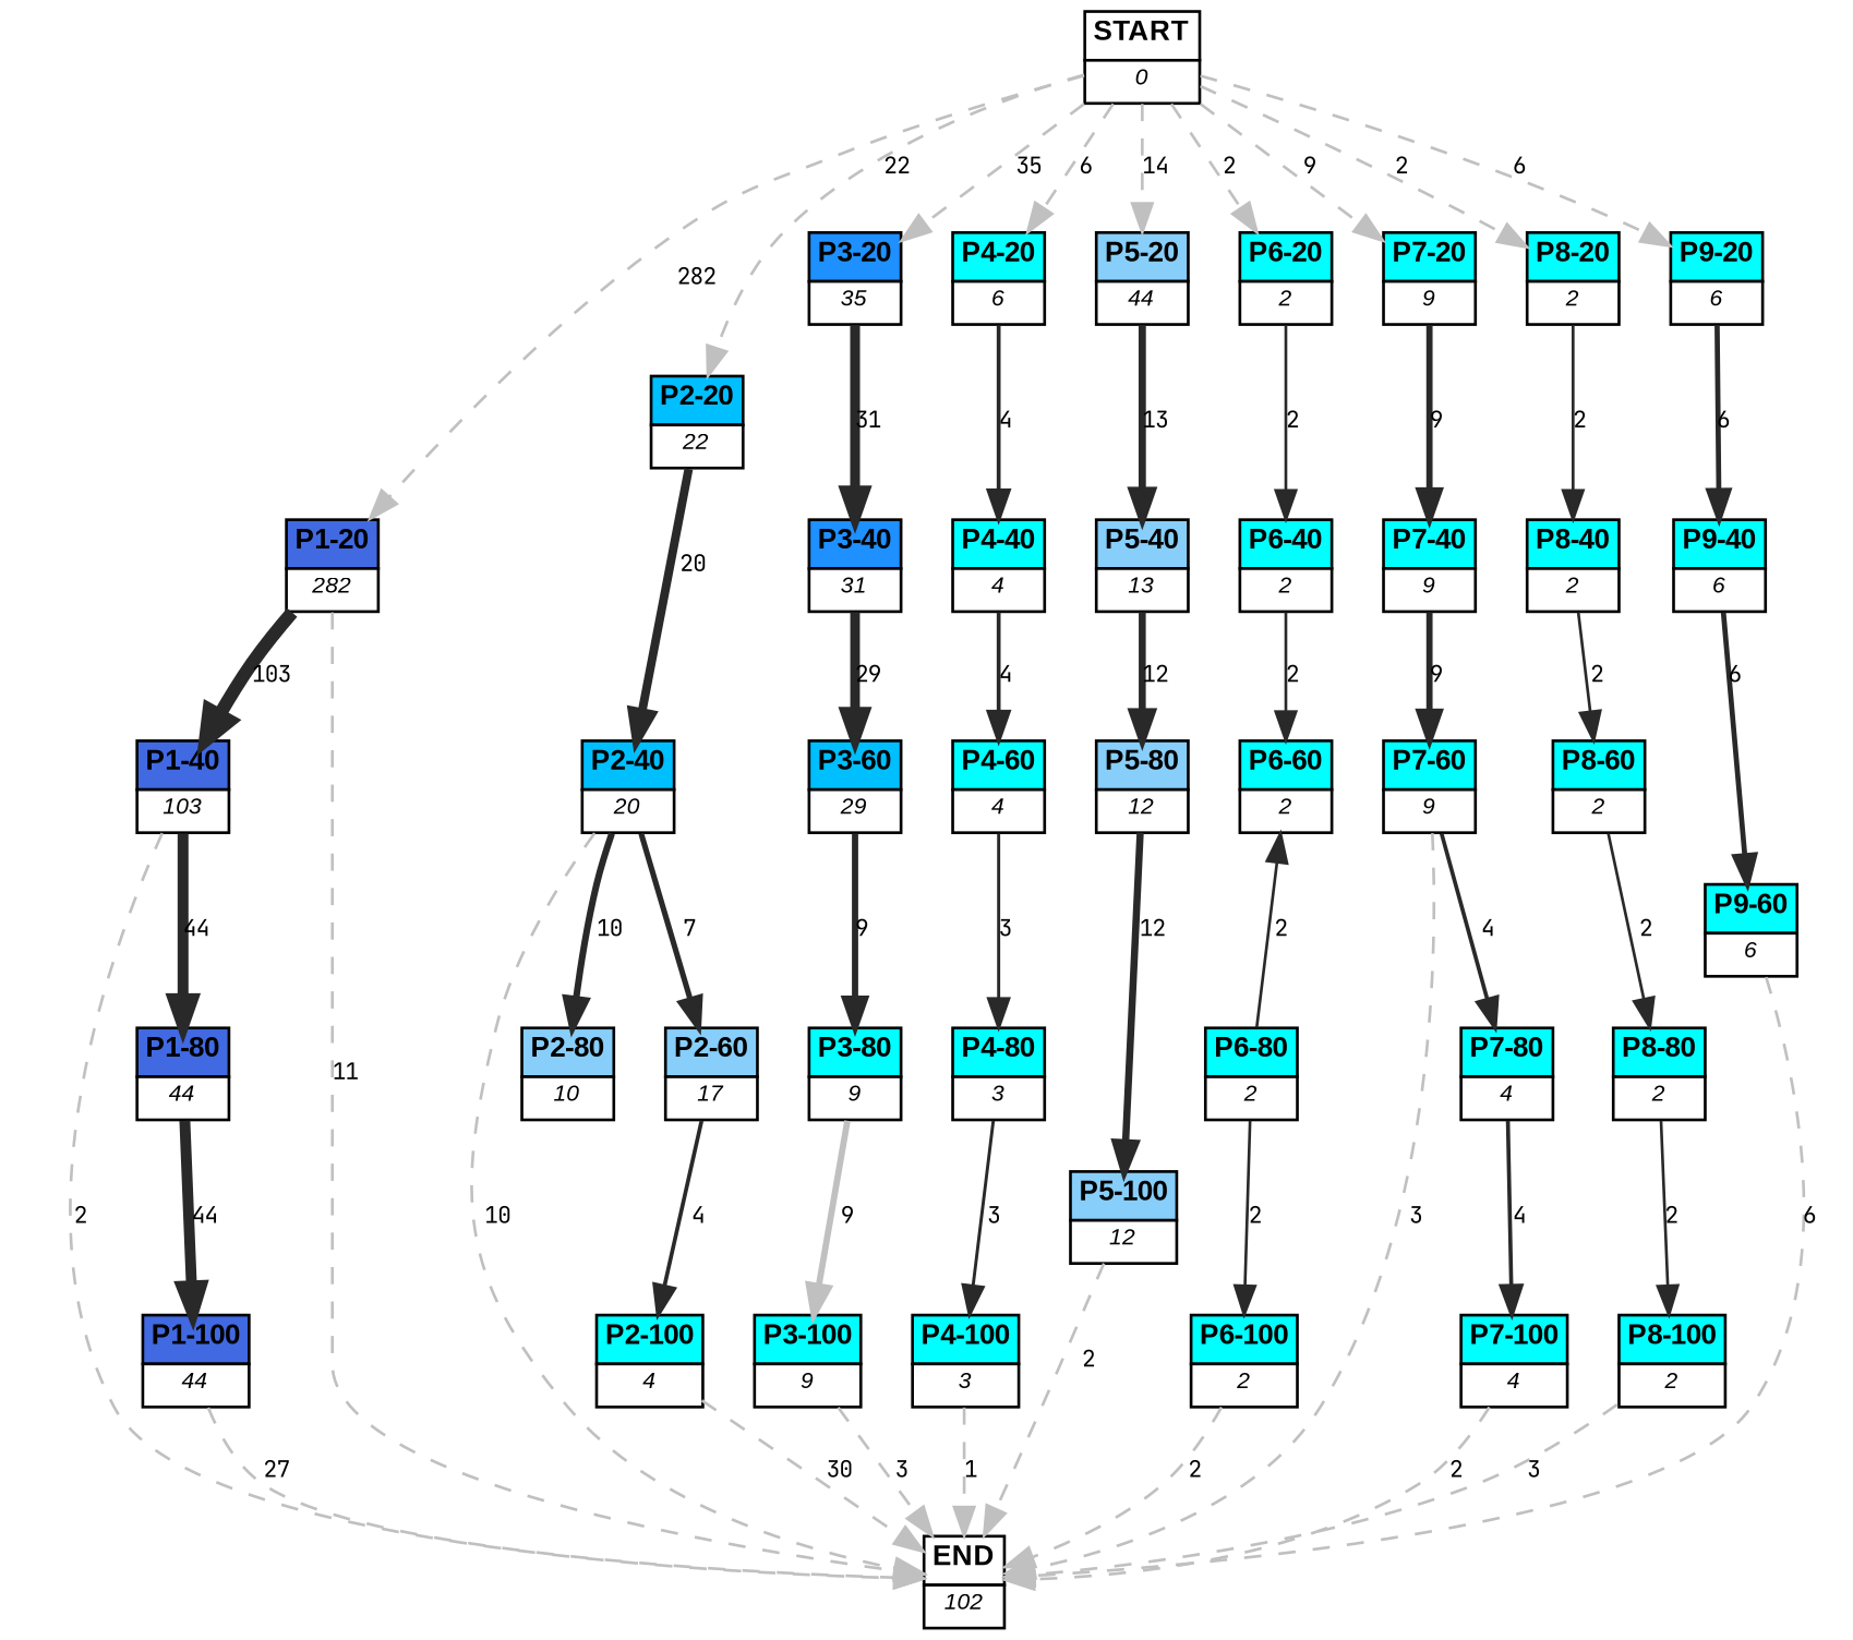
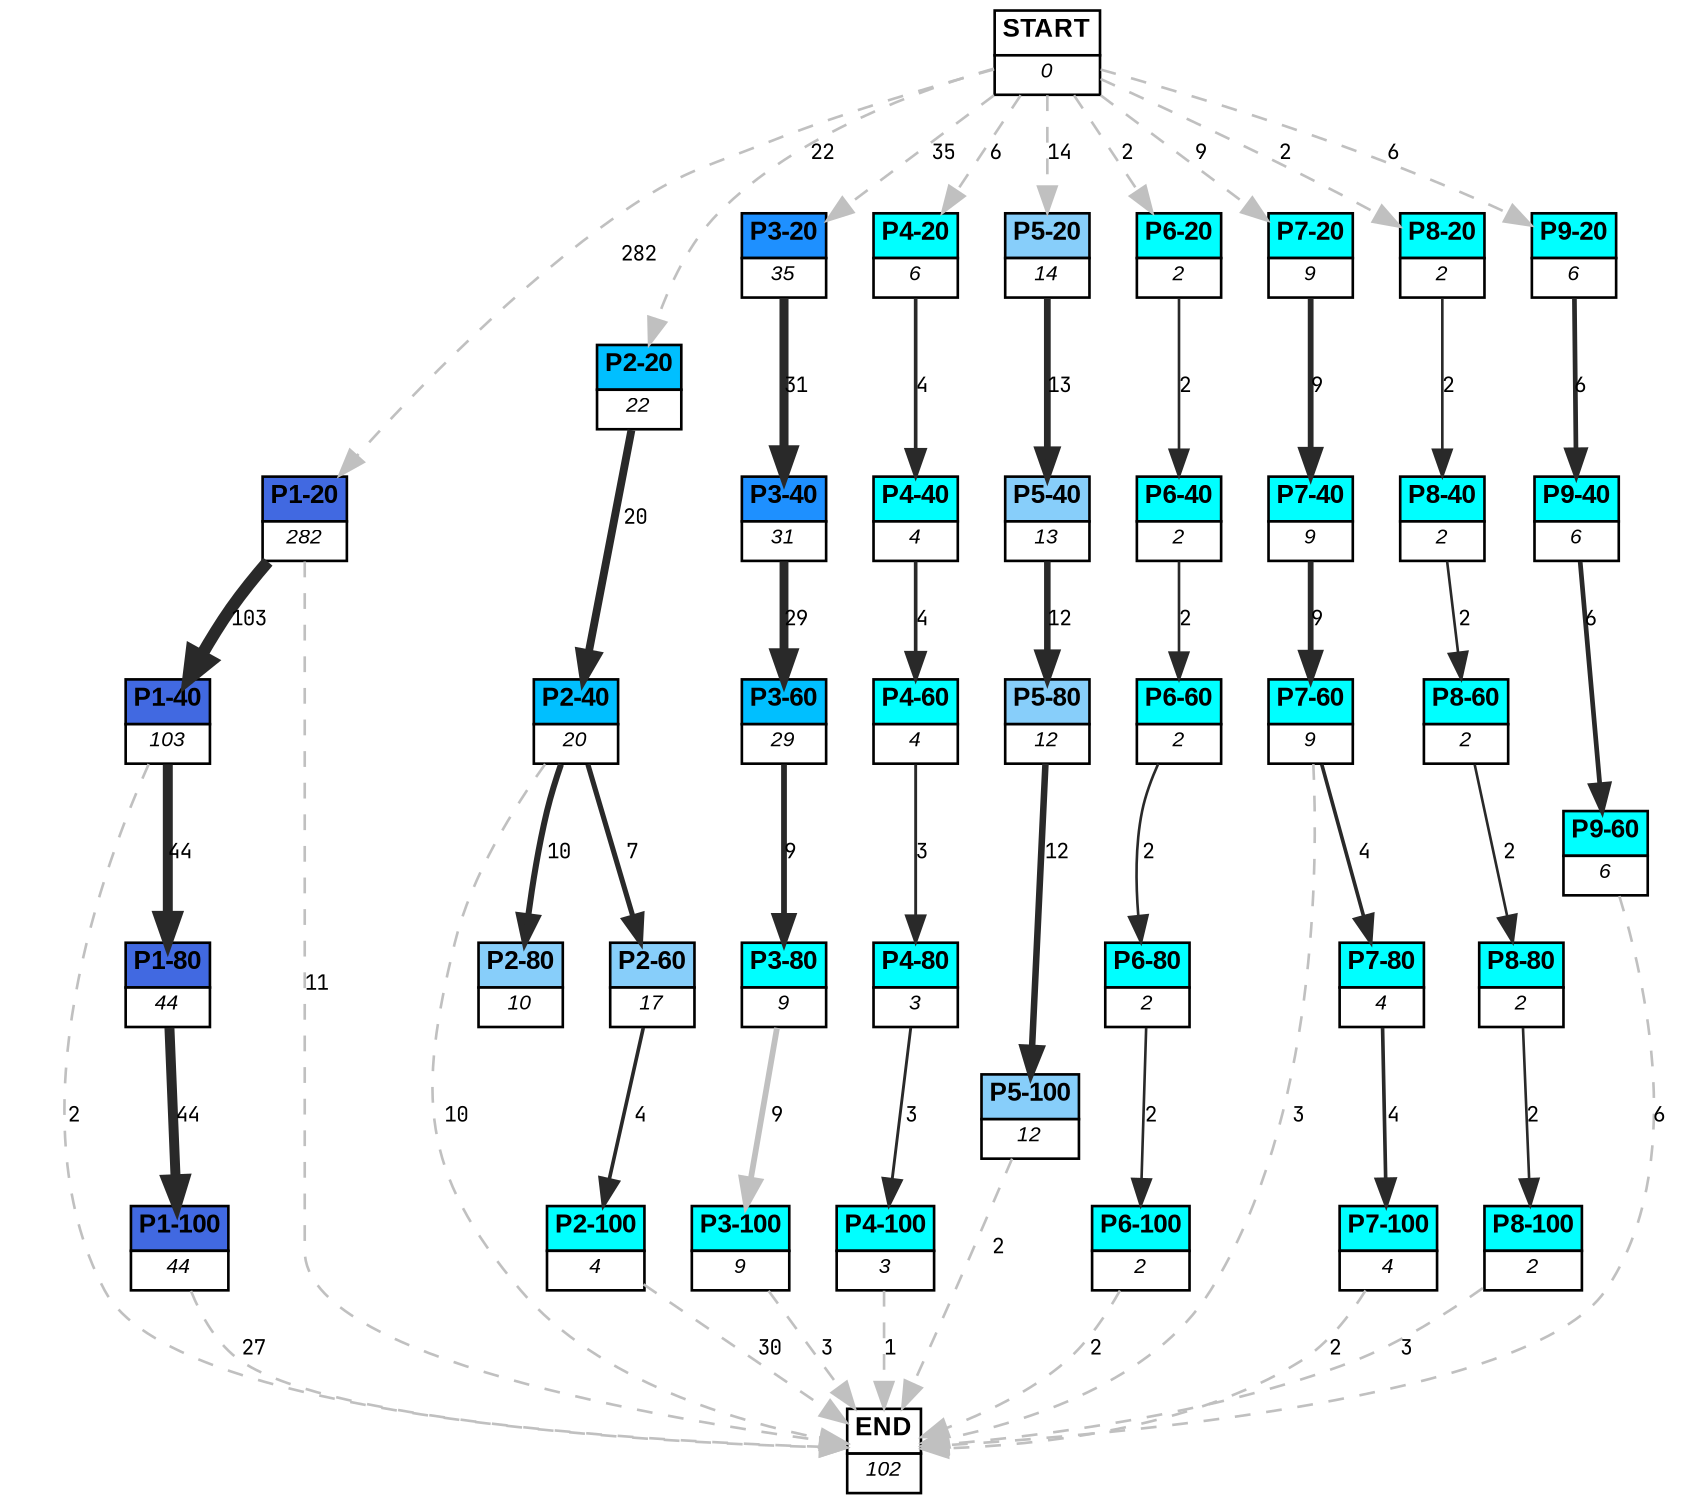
  digraph {
    fontname="JetBrains Mono"
    node [fontname="JetBrains Mono" shape=plain]
    edge [color=grey16 fontname="JetBrains Mono" fontsize=8 labelfloat=false]
    n1 [label=<<table border="0" cellborder="1" cellspacing="0"><tr><td bgcolor="white"><FONT face="Arial" POINT-SIZE="10"><b>START</b></FONT></td></tr><tr><td bgcolor="white"><FONT face="Arial" POINT-SIZE="8"><i>0</i></FONT></td></tr></table>>]
    n2 [label=<<table border="0" cellborder="1" cellspacing="0"><tr><td bgcolor="royalblue"><FONT face="Arial" POINT-SIZE="10"><b>P1-20</b></FONT></td></tr><tr><td bgcolor="white"><FONT face="Arial" POINT-SIZE="8"><i>282</i></FONT></td></tr></table>>]
    n3 [label=<<table border="0" cellborder="1" cellspacing="0"><tr><td bgcolor="deepskyblue"><FONT face="Arial" POINT-SIZE="10"><b>P2-20</b></FONT></td></tr><tr><td bgcolor="white"><FONT face="Arial" POINT-SIZE="8"><i>22</i></FONT></td></tr></table>>]
    n4 [label=<<table border="0" cellborder="1" cellspacing="0"><tr><td bgcolor="dodgerblue"><FONT face="Arial" POINT-SIZE="10"><b>P3-20</b></FONT></td></tr><tr><td bgcolor="white"><FONT face="Arial" POINT-SIZE="8"><i>35</i></FONT></td></tr></table>>]
    n5 [label=<<table border="0" cellborder="1" cellspacing="0"><tr><td bgcolor="aqua"><FONT face="Arial" POINT-SIZE="10"><b>P4-20</b></FONT></td></tr><tr><td bgcolor="white"><FONT face="Arial" POINT-SIZE="8"><i>6</i></FONT></td></tr></table>>]
-   n6 [label=<<table border="0" cellborder="1" cellspacing="0"><tr><td bgcolor="lightskyblue"><FONT face="Arial" POINT-SIZE="10"><b>P5-20</b></FONT></td></tr><tr><td bgcolor="white"><FONT face="Arial" POINT-SIZE="8"><i>44</i></FONT></td></tr></table>>]
+   n6 [label=<<table border="0" cellborder="1" cellspacing="0"><tr><td bgcolor="lightskyblue"><FONT face="Arial" POINT-SIZE="10"><b>P5-20</b></FONT></td></tr><tr><td bgcolor="white"><FONT face="Arial" POINT-SIZE="8"><i>14</i></FONT></td></tr></table>>]
    n7 [label=<<table border="0" cellborder="1" cellspacing="0"><tr><td bgcolor="aqua"><FONT face="Arial" POINT-SIZE="10"><b>P6-20</b></FONT></td></tr><tr><td bgcolor="white"><FONT face="Arial" POINT-SIZE="8"><i>2</i></FONT></td></tr></table>>]
    n8 [label=<<table border="0" cellborder="1" cellspacing="0"><tr><td bgcolor="aqua"><FONT face="Arial" POINT-SIZE="10"><b>P7-20</b></FONT></td></tr><tr><td bgcolor="white"><FONT face="Arial" POINT-SIZE="8"><i>9</i></FONT></td></tr></table>>]
    n9 [label=<<table border="0" cellborder="1" cellspacing="0"><tr><td bgcolor="aqua"><FONT face="Arial" POINT-SIZE="10"><b>P8-20</b></FONT></td></tr><tr><td bgcolor="white"><FONT face="Arial" POINT-SIZE="8"><i>2</i></FONT></td></tr></table>>]
    n10 [label=<<table border="0" cellborder="1" cellspacing="0"><tr><td bgcolor="aqua"><FONT face="Arial" POINT-SIZE="10"><b>P9-20</b></FONT></td></tr><tr><td bgcolor="white"><FONT face="Arial" POINT-SIZE="8"><i>6</i></FONT></td></tr></table>>]
    n11 [label=<<table border="0" cellborder="1" cellspacing="0"><tr><td bgcolor="royalblue"><FONT face="Arial" POINT-SIZE="10"><b>P1-40</b></FONT></td></tr><tr><td bgcolor="white"><FONT face="Arial" POINT-SIZE="8"><i>103</i></FONT></td></tr></table>>]
    n12 [label=<<table border="0" cellborder="1" cellspacing="0"><tr><td bgcolor="white"><FONT face="Arial" POINT-SIZE="10"><b>END</b></FONT></td></tr><tr><td bgcolor="white"><FONT face="Arial" POINT-SIZE="8"><i>102</i></FONT></td></tr></table>>]
    n13 [label=<<table border="0" cellborder="1" cellspacing="0"><tr><td bgcolor="deepskyblue"><FONT face="Arial" POINT-SIZE="10"><b>P2-40</b></FONT></td></tr><tr><td bgcolor="white"><FONT face="Arial" POINT-SIZE="8"><i>20</i></FONT></td></tr></table>>]
    n14 [label=<<table border="0" cellborder="1" cellspacing="0"><tr><td bgcolor="dodgerblue"><FONT face="Arial" POINT-SIZE="10"><b>P3-40</b></FONT></td></tr><tr><td bgcolor="white"><FONT face="Arial" POINT-SIZE="8"><i>31</i></FONT></td></tr></table>>]
    n15 [label=<<table border="0" cellborder="1" cellspacing="0"><tr><td bgcolor="aqua"><FONT face="Arial" POINT-SIZE="10"><b>P4-40</b></FONT></td></tr><tr><td bgcolor="white"><FONT face="Arial" POINT-SIZE="8"><i>4</i></FONT></td></tr></table>>]
    n16 [label=<<table border="0" cellborder="1" cellspacing="0"><tr><td bgcolor="lightskyblue"><FONT face="Arial" POINT-SIZE="10"><b>P5-40</b></FONT></td></tr><tr><td bgcolor="white"><FONT face="Arial" POINT-SIZE="8"><i>13</i></FONT></td></tr></table>>]
    n17 [label=<<table border="0" cellborder="1" cellspacing="0"><tr><td bgcolor="aqua"><FONT face="Arial" POINT-SIZE="10"><b>P6-40</b></FONT></td></tr><tr><td bgcolor="white"><FONT face="Arial" POINT-SIZE="8"><i>2</i></FONT></td></tr></table>>]
    n18 [label=<<table border="0" cellborder="1" cellspacing="0"><tr><td bgcolor="aqua"><FONT face="Arial" POINT-SIZE="10"><b>P7-40</b></FONT></td></tr><tr><td bgcolor="white"><FONT face="Arial" POINT-SIZE="8"><i>9</i></FONT></td></tr></table>>]
    n19 [label=<<table border="0" cellborder="1" cellspacing="0"><tr><td bgcolor="aqua"><FONT face="Arial" POINT-SIZE="10"><b>P8-40</b></FONT></td></tr><tr><td bgcolor="white"><FONT face="Arial" POINT-SIZE="8"><i>2</i></FONT></td></tr></table>>]
    n20 [label=<<table border="0" cellborder="1" cellspacing="0"><tr><td bgcolor="aqua"><FONT face="Arial" POINT-SIZE="10"><b>P9-40</b></FONT></td></tr><tr><td bgcolor="white"><FONT face="Arial" POINT-SIZE="8"><i>6</i></FONT></td></tr></table>>]
    n21 [label=<<table border="0" cellborder="1" cellspacing="0"><tr><td bgcolor="royalblue"><FONT face="Arial" POINT-SIZE="10"><b>P1-80</b></FONT></td></tr><tr><td bgcolor="white"><FONT face="Arial" POINT-SIZE="8"><i>44</i></FONT></td></tr></table>>]
    n22 [label=<<table border="0" cellborder="1" cellspacing="0"><tr><td bgcolor="royalblue"><FONT face="Arial" POINT-SIZE="10"><b>P1-100</b></FONT></td></tr><tr><td bgcolor="white"><FONT face="Arial" POINT-SIZE="8"><i>44</i></FONT></td></tr></table>>]
    n23 [label=<<table border="0" cellborder="1" cellspacing="0"><tr><td bgcolor="lightskyblue"><FONT face="Arial" POINT-SIZE="10"><b>P2-80</b></FONT></td></tr><tr><td bgcolor="white"><FONT face="Arial" POINT-SIZE="8"><i>10</i></FONT></td></tr></table>>]
    n24 [label=<<table border="0" cellborder="1" cellspacing="0"><tr><td bgcolor="lightskyblue"><FONT face="Arial" POINT-SIZE="10"><b>P2-60</b></FONT></td></tr><tr><td bgcolor="white"><FONT face="Arial" POINT-SIZE="8"><i>17</i></FONT></td></tr></table>>]
    n25 [label=<<table border="0" cellborder="1" cellspacing="0"><tr><td bgcolor="aqua"><FONT face="Arial" POINT-SIZE="10"><b>P2-100</b></FONT></td></tr><tr><td bgcolor="white"><FONT face="Arial" POINT-SIZE="8"><i>4</i></FONT></td></tr></table>>]
    n26 [label=<<table border="0" cellborder="1" cellspacing="0"><tr><td bgcolor="deepskyblue"><FONT face="Arial" POINT-SIZE="10"><b>P3-60</b></FONT></td></tr><tr><td bgcolor="white"><FONT face="Arial" POINT-SIZE="8"><i>29</i></FONT></td></tr></table>>]
    n27 [label=<<table border="0" cellborder="1" cellspacing="0"><tr><td bgcolor="aqua"><FONT face="Arial" POINT-SIZE="10"><b>P3-80</b></FONT></td></tr><tr><td bgcolor="white"><FONT face="Arial" POINT-SIZE="8"><i>9</i></FONT></td></tr></table>>]
    n28 [label=<<table border="0" cellborder="1" cellspacing="0"><tr><td bgcolor="aqua"><FONT face="Arial" POINT-SIZE="10"><b>P3-100</b></FONT></td></tr><tr><td bgcolor="white"><FONT face="Arial" POINT-SIZE="8"><i>9</i></FONT></td></tr></table>>]
    n29 [label=<<table border="0" cellborder="1" cellspacing="0"><tr><td bgcolor="aqua"><FONT face="Arial" POINT-SIZE="10"><b>P4-60</b></FONT></td></tr><tr><td bgcolor="white"><FONT face="Arial" POINT-SIZE="8"><i>4</i></FONT></td></tr></table>>]
    n30 [label=<<table border="0" cellborder="1" cellspacing="0"><tr><td bgcolor="aqua"><FONT face="Arial" POINT-SIZE="10"><b>P4-80</b></FONT></td></tr><tr><td bgcolor="white"><FONT face="Arial" POINT-SIZE="8"><i>3</i></FONT></td></tr></table>>]
    n31 [label=<<table border="0" cellborder="1" cellspacing="0"><tr><td bgcolor="aqua"><FONT face="Arial" POINT-SIZE="10"><b>P4-100</b></FONT></td></tr><tr><td bgcolor="white"><FONT face="Arial" POINT-SIZE="8"><i>3</i></FONT></td></tr></table>>]
    n32 [label=<<table border="0" cellborder="1" cellspacing="0"><tr><td bgcolor="lightskyblue"><FONT face="Arial" POINT-SIZE="10"><b>P5-80</b></FONT></td></tr><tr><td bgcolor="white"><FONT face="Arial" POINT-SIZE="8"><i>12</i></FONT></td></tr></table>>]
    n33 [label=<<table border="0" cellborder="1" cellspacing="0"><tr><td bgcolor="lightskyblue"><FONT face="Arial" POINT-SIZE="10"><b>P5-100</b></FONT></td></tr><tr><td bgcolor="white"><FONT face="Arial" POINT-SIZE="8"><i>12</i></FONT></td></tr></table>>]
    n34 [label=<<table border="0" cellborder="1" cellspacing="0"><tr><td bgcolor="aqua"><FONT face="Arial" POINT-SIZE="10"><b>P6-60</b></FONT></td></tr><tr><td bgcolor="white"><FONT face="Arial" POINT-SIZE="8"><i>2</i></FONT></td></tr></table>>]
    n35 [label=<<table border="0" cellborder="1" cellspacing="0"><tr><td bgcolor="aqua"><FONT face="Arial" POINT-SIZE="10"><b>P6-80</b></FONT></td></tr><tr><td bgcolor="white"><FONT face="Arial" POINT-SIZE="8"><i>2</i></FONT></td></tr></table>>]
    n36 [label=<<table border="0" cellborder="1" cellspacing="0"><tr><td bgcolor="aqua"><FONT face="Arial" POINT-SIZE="10"><b>P6-100</b></FONT></td></tr><tr><td bgcolor="white"><FONT face="Arial" POINT-SIZE="8"><i>2</i></FONT></td></tr></table>>]
    n37 [label=<<table border="0" cellborder="1" cellspacing="0"><tr><td bgcolor="aqua"><FONT face="Arial" POINT-SIZE="10"><b>P7-60</b></FONT></td></tr><tr><td bgcolor="white"><FONT face="Arial" POINT-SIZE="8"><i>9</i></FONT></td></tr></table>>]
    n38 [label=<<table border="0" cellborder="1" cellspacing="0"><tr><td bgcolor="aqua"><FONT face="Arial" POINT-SIZE="10"><b>P7-80</b></FONT></td></tr><tr><td bgcolor="white"><FONT face="Arial" POINT-SIZE="8"><i>4</i></FONT></td></tr></table>>]
    n39 [label=<<table border="0" cellborder="1" cellspacing="0"><tr><td bgcolor="aqua"><FONT face="Arial" POINT-SIZE="10"><b>P7-100</b></FONT></td></tr><tr><td bgcolor="white"><FONT face="Arial" POINT-SIZE="8"><i>4</i></FONT></td></tr></table>>]
    n40 [label=<<table border="0" cellborder="1" cellspacing="0"><tr><td bgcolor="aqua"><FONT face="Arial" POINT-SIZE="10"><b>P8-60</b></FONT></td></tr><tr><td bgcolor="white"><FONT face="Arial" POINT-SIZE="8"><i>2</i></FONT></td></tr></table>>]
    n41 [label=<<table border="0" cellborder="1" cellspacing="0"><tr><td bgcolor="aqua"><FONT face="Arial" POINT-SIZE="10"><b>P8-80</b></FONT></td></tr><tr><td bgcolor="white"><FONT face="Arial" POINT-SIZE="8"><i>2</i></FONT></td></tr></table>>]
    n42 [label=<<table border="0" cellborder="1" cellspacing="0"><tr><td bgcolor="aqua"><FONT face="Arial" POINT-SIZE="10"><b>P8-100</b></FONT></td></tr><tr><td bgcolor="white"><FONT face="Arial" POINT-SIZE="8"><i>2</i></FONT></td></tr></table>>]
    n43 [label=<<table border="0" cellborder="1" cellspacing="0"><tr><td bgcolor="aqua"><FONT face="Arial" POINT-SIZE="10"><b>P9-60</b></FONT></td></tr><tr><td bgcolor="white"><FONT face="Arial" POINT-SIZE="8"><i>6</i></FONT></td></tr></table>>]
    n1 -> n2 [color=grey label=282 style=dashed]
    n1 -> n3 [color=grey label=22 style=dashed]
    n1 -> n4 [color=grey label=35 style=dashed]
    n1 -> n5 [color=grey label=6 style=dashed]
    n1 -> n6 [color=grey label=14 style=dashed]
    n1 -> n7 [color=grey label=2 style=dashed]
    n1 -> n8 [color=grey label=9 style=dashed]
    n1 -> n9 [color=grey label=2 style=dashed]
    n1 -> n10 [color=grey label=6 style=dashed]
    n2 -> n11 [label=103 penwidth=4.63472898822964]
    n2 -> n12 [color=grey label=11 style=dashed]
    n3 -> n13 [label=20 penwidth=2.99573227355399]
    n4 -> n14 [label=31 penwidth=3.43398720448515]
    n5 -> n15 [label=4 penwidth=1.38629436111989]
    n6 -> n16 [label=13 penwidth=2.56494935746154]
    n7 -> n17 [label=2 penwidth=1]
    n8 -> n18 [label=9 penwidth=2.19722457733622]
    n9 -> n19 [label=2 penwidth=1]
    n10 -> n20 [label=6 penwidth=1.79175946922805]
    n11 -> n12 [color=grey label=2 style=dashed]
    n11 -> n21 [label=44 penwidth=3.78418963391826]
    n13 -> n12 [color=grey label=10 style=dashed]
    n13 -> n23 [label=10 penwidth=2.30258509299405]
    n13 -> n24 [label=7 penwidth=1.94591014905531]
    n14 -> n26 [label=29 penwidth=3.36729582998647]
    n15 -> n29 [label=4 penwidth=1.38629436111989]
    n16 -> n32 [label=12 penwidth=2.484906649788]
    n17 -> n34 [label=2 penwidth=1]
    n18 -> n37 [label=9 penwidth=2.19722457733622]
    n19 -> n40 [label=2 penwidth=1]
    n20 -> n43 [label=6 penwidth=1.79175946922805]
    n21 -> n22 [label=44 penwidth=3.78418963391826]
    n22 -> n12 [color=grey label=27 style=dashed]
    n24 -> n25 [label=4 penwidth=1.38629436111989]
    n25 -> n12 [color=grey label=30 style=dashed]
    n26 -> n27 [label=9 penwidth=2.19722457733622]
    n27 -> n28 [color=grey label=9 penwidth=2.19722457733622]
    n28 -> n12 [color=grey label=3 style=dashed]
    n29 -> n30 [label=3 penwidth=1.09861228866811]
    n30 -> n31 [label=3 penwidth=1.09861228866811]
    n31 -> n12 [color=grey label=1 style=dashed]
    n32 -> n33 [label=12 penwidth=2.484906649788]
    n33 -> n12 [color=grey label=2 style=dashed]
-   n35 -> n34 [label=2 penwidth=1]
+   n34 -> n35 [label=2 penwidth=1]
    n35 -> n36 [label=2 penwidth=1]
    n36 -> n12 [color=grey label=2 style=dashed]
    n37 -> n12 [color=grey label=3 style=dashed]
    n37 -> n38 [label=4 penwidth=1.38629436111989]
    n38 -> n39 [label=4 penwidth=1.38629436111989]
    n39 -> n12 [color=grey label=2 style=dashed]
    n40 -> n41 [label=2 penwidth=1]
    n41 -> n42 [label=2 penwidth=1]
    n42 -> n12 [color=grey label=3 style=dashed]
    n43 -> n12 [color=grey label=6 style=dashed]
  }
